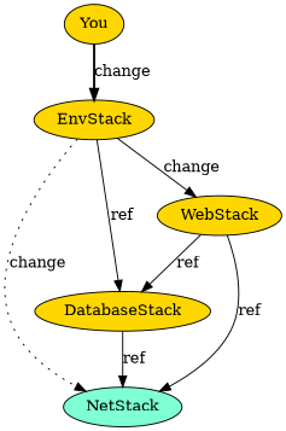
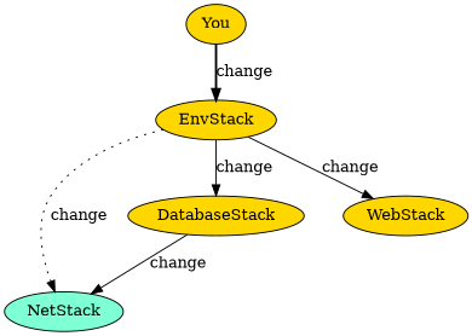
  digraph {
    nodesep=0.5
    node [fillcolor=gold style=filled]
    edge [style=solid]
    You
    EnvStack
    NetStack [fillcolor=aquamarine]
    DatabaseStack
    WebStack
    You -> EnvStack [label=change style=bold]
    EnvStack -> NetStack [label=change style=dotted]
-   EnvStack -> DatabaseStack [label=ref]
+   EnvStack -> DatabaseStack [label=change]
    EnvStack -> WebStack [label=change]
-   DatabaseStack -> NetStack [label=ref]
-   WebStack -> NetStack [label=ref]
-   WebStack -> DatabaseStack [label=ref]
+   DatabaseStack -> NetStack [label=change]
  }
